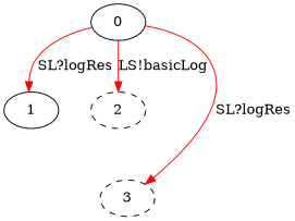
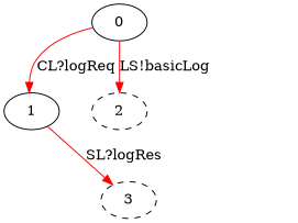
  strict digraph {
    edge_default="{}"
    node_default="{}"
    edge [color=red]
    n1 [label=0]
    n2 [label=1]
    n3 [label=2 style=dashed]
    n4 [label=3 style=dashed]
-   n1 -> n2 [label="SL?logRes"]
+   n1 -> n2 [label="CL?logReq"]
    n1 -> n3 [label="LS!basicLog"]
-   n1 -> n4 [label="SL?logRes"]
+   n2 -> n4 [label="SL?logRes"]
  }
